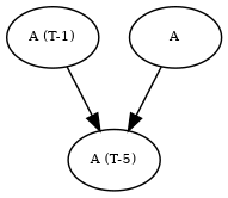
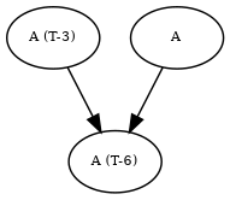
  digraph {
    node [fontsize=8]
    edge [fontsize=8]
-   n1 [label="A (T-1)"]
-   n2 [label="A (T-5)"]
+   n1 [label="A (T-3)"]
+   n2 [label="A (T-6)"]
    n3 [label=A]
    n1 -> n2
    n3 -> n2
  }
